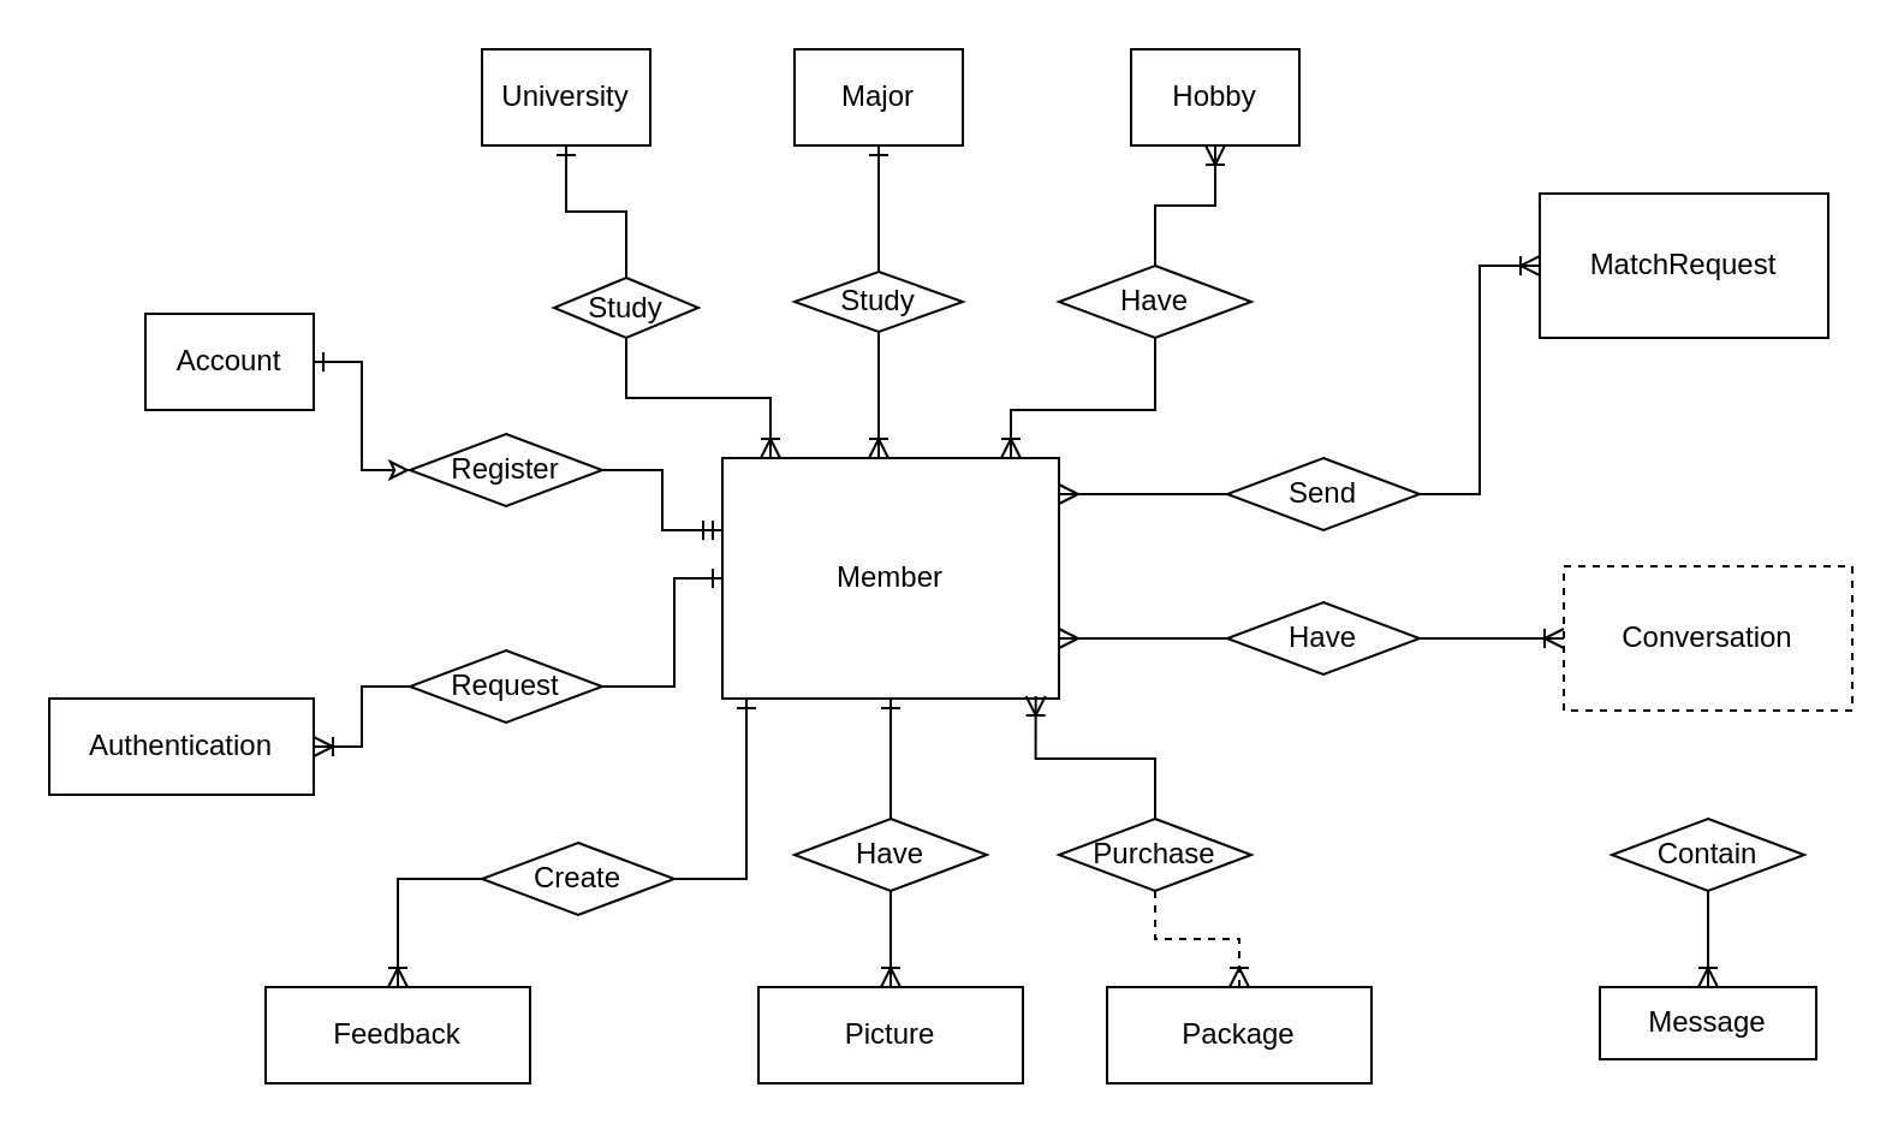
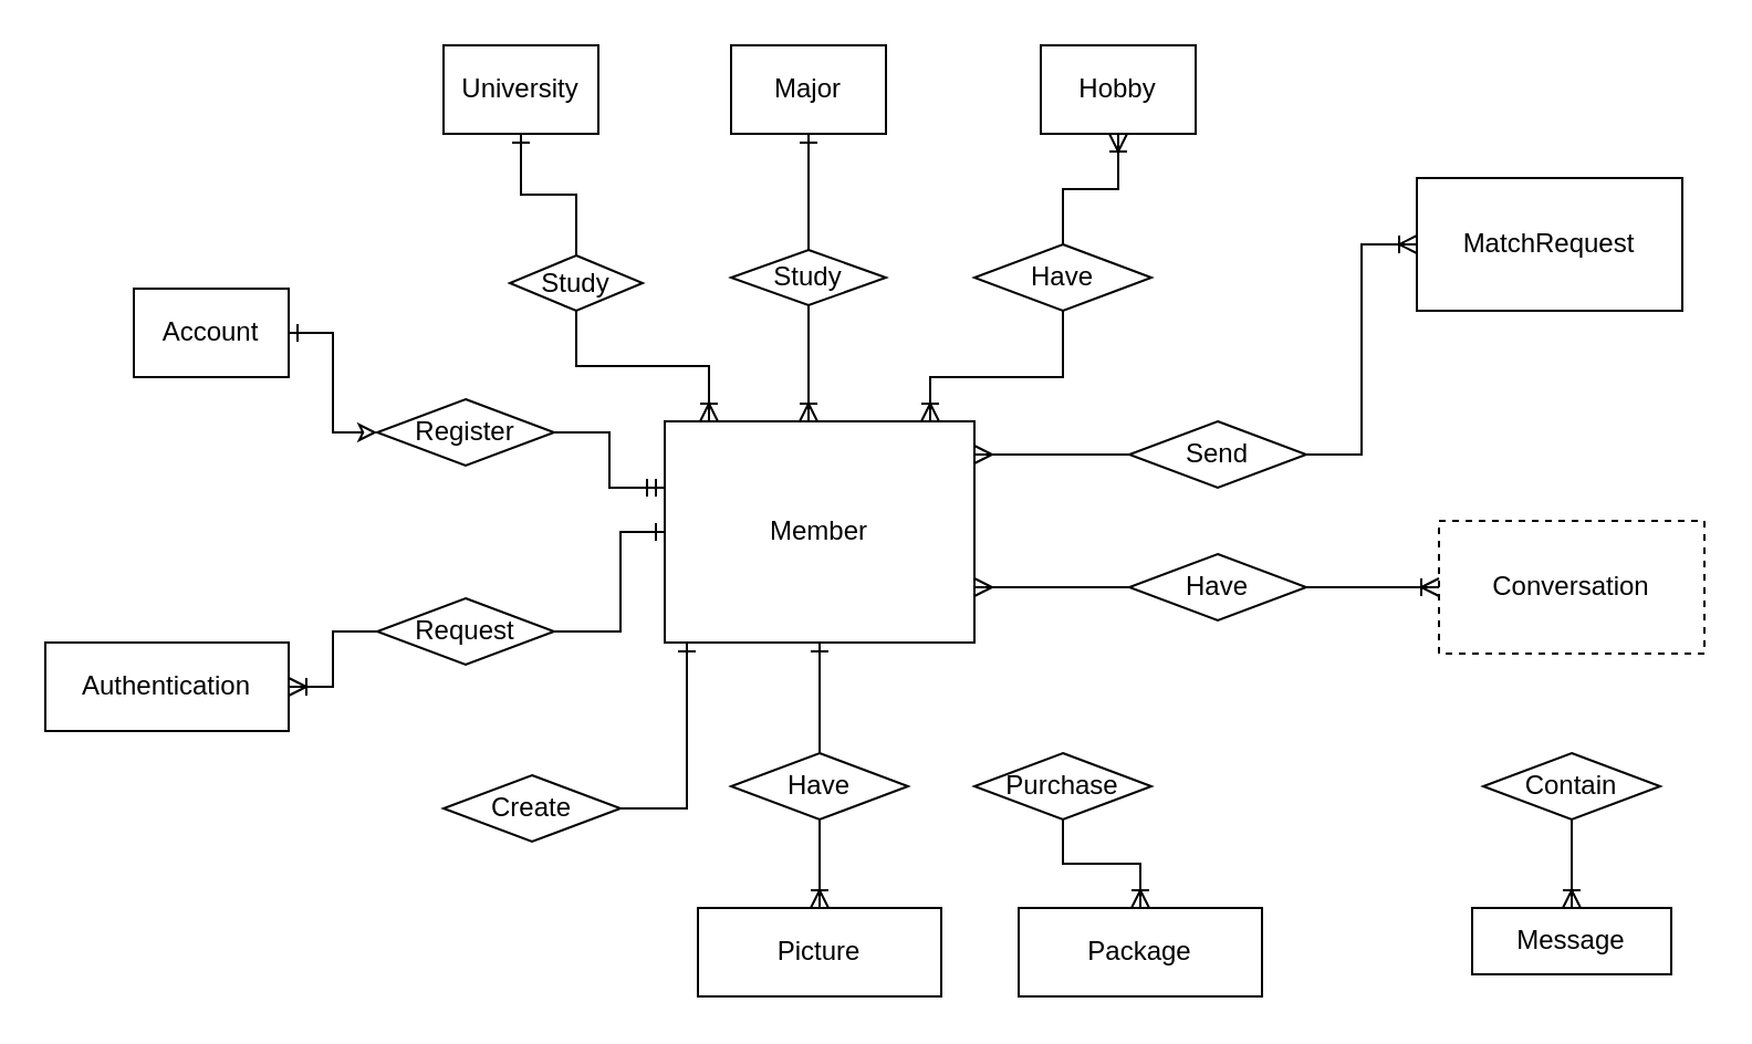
  <mxCell id="0" />
  <mxCell id="1" parent="0" />
  <mxCell id="2" value="University" style="rounded=0;whiteSpace=wrap;html=1;" parent="1" vertex="1"><mxGeometry x="200" y="20" width="70" height="40" as="geometry" /></mxCell>
  <mxCell id="3" value="Major" style="rounded=0;whiteSpace=wrap;html=1;" parent="1" vertex="1"><mxGeometry x="330" y="20" width="70" height="40" as="geometry" /></mxCell>
  <mxCell id="4" value="Member" style="rounded=0;whiteSpace=wrap;html=1;" parent="1" vertex="1"><mxGeometry x="300" y="190" width="140" height="100" as="geometry" /></mxCell>
  <mxCell id="5" value="Package" style="rounded=0;whiteSpace=wrap;html=1;" parent="1" vertex="1"><mxGeometry x="460" y="410" width="110" height="40" as="geometry" /></mxCell>
- <mxCell id="6" value="Feedback" style="rounded=0;whiteSpace=wrap;html=1;" parent="1" vertex="1"><mxGeometry x="110" y="410" width="110" height="40" as="geometry" /></mxCell>
  <mxCell id="7" value="Message" style="rounded=0;whiteSpace=wrap;html=1;" parent="1" vertex="1"><mxGeometry x="665" y="410" width="90" height="30" as="geometry" /></mxCell>
  <mxCell id="8" value="Conversation" style="rounded=0;whiteSpace=wrap;html=1;dashed=1;" parent="1" vertex="1"><mxGeometry x="650" y="235" width="120" height="60" as="geometry" /></mxCell>
  <mxCell id="9" value="MatchRequest" style="rounded=0;whiteSpace=wrap;html=1;" parent="1" vertex="1"><mxGeometry x="640" y="80" width="120" height="60" as="geometry" /></mxCell>
  <mxCell id="10" value="Picture" style="rounded=0;whiteSpace=wrap;html=1;" parent="1" vertex="1"><mxGeometry x="315" y="410" width="110" height="40" as="geometry" /></mxCell>
  <mxCell id="11" value="Hobby" style="rounded=0;whiteSpace=wrap;html=1;" parent="1" vertex="1"><mxGeometry x="470" y="20" width="70" height="40" as="geometry" /></mxCell>
  <mxCell id="12" style="rounded=0;orthogonalLoop=1;jettySize=auto;html=1;exitX=1;exitY=0.5;exitDx=0;exitDy=0;entryX=0;entryY=0.5;entryDx=0;entryDy=0;startArrow=ERone;startFill=0;endArrow=classic;endFill=0;edgeStyle=orthogonalEdgeStyle;" edge="1" parent="1" source="13" target="27"><mxGeometry relative="1" as="geometry" /></mxCell>
  <mxCell id="13" value="Account" style="rounded=0;whiteSpace=wrap;html=1;" parent="1" vertex="1"><mxGeometry x="60" y="130" width="70" height="40" as="geometry" /></mxCell>
  <mxCell id="14" value="Authentication" style="rounded=0;whiteSpace=wrap;html=1;" parent="1" vertex="1"><mxGeometry x="20" y="290" width="110" height="40" as="geometry" /></mxCell>
  <mxCell id="15" value="" style="edgeStyle=orthogonalEdgeStyle;rounded=0;orthogonalLoop=1;jettySize=auto;html=1;endArrow=ERone;endFill=0;" edge="1" parent="1" source="17" target="2"><mxGeometry relative="1" as="geometry" /></mxCell>
  <mxCell id="16" style="edgeStyle=orthogonalEdgeStyle;rounded=0;orthogonalLoop=1;jettySize=auto;html=1;exitX=0.5;exitY=1;exitDx=0;exitDy=0;endArrow=ERoneToMany;endFill=0;" edge="1" parent="1" source="17" target="4"><mxGeometry relative="1" as="geometry"><Array as="points"><mxPoint x="260" y="165" /><mxPoint x="320" y="165" /></Array></mxGeometry></mxCell>
  <mxCell id="17" value="Study" style="rhombus;whiteSpace=wrap;html=1;" parent="1" vertex="1"><mxGeometry x="230" y="115" width="60" height="25" as="geometry" /></mxCell>
  <mxCell id="18" style="edgeStyle=orthogonalEdgeStyle;rounded=0;orthogonalLoop=1;jettySize=auto;html=1;exitX=0.5;exitY=1;exitDx=0;exitDy=0;endArrow=ERoneToMany;endFill=0;" parent="1" source="19" target="4" edge="1"><mxGeometry relative="1" as="geometry"><Array as="points"><mxPoint x="365" y="160" /><mxPoint x="365" y="160" /></Array></mxGeometry></mxCell>
  <mxCell id="19" value="Study" style="rhombus;whiteSpace=wrap;html=1;" parent="1" vertex="1"><mxGeometry x="330" y="112.5" width="70" height="25" as="geometry" /></mxCell>
  <mxCell id="20" style="edgeStyle=orthogonalEdgeStyle;rounded=0;orthogonalLoop=1;jettySize=auto;html=1;exitX=0.5;exitY=0;exitDx=0;exitDy=0;startArrow=none;startFill=0;endArrow=ERoneToMany;endFill=0;" parent="1" source="22" target="11" edge="1"><mxGeometry relative="1" as="geometry" /></mxCell>
  <mxCell id="21" style="rounded=0;orthogonalLoop=1;jettySize=auto;html=1;endArrow=ERoneToMany;endFill=0;edgeStyle=orthogonalEdgeStyle;startArrow=none;startFill=0;exitX=0.5;exitY=1;exitDx=0;exitDy=0;" parent="1" source="22" target="4" edge="1"><mxGeometry relative="1" as="geometry"><mxPoint x="500" y="180" as="sourcePoint" /><mxPoint x="405" y="170" as="targetPoint" /><Array as="points"><mxPoint x="480" y="170" /><mxPoint x="420" y="170" /></Array></mxGeometry></mxCell>
  <mxCell id="22" value="Have" style="rhombus;whiteSpace=wrap;html=1;" parent="1" vertex="1"><mxGeometry x="440" y="110" width="80" height="30" as="geometry" /></mxCell>
  <mxCell id="23" style="edgeStyle=orthogonalEdgeStyle;rounded=0;orthogonalLoop=1;jettySize=auto;html=1;exitX=0.5;exitY=0;exitDx=0;exitDy=0;entryX=0.5;entryY=1;entryDx=0;entryDy=0;endArrow=ERone;endFill=0;" edge="1" parent="1" source="25" target="4"><mxGeometry relative="1" as="geometry" /></mxCell>
  <mxCell id="24" style="edgeStyle=orthogonalEdgeStyle;rounded=0;orthogonalLoop=1;jettySize=auto;html=1;exitX=0.5;exitY=1;exitDx=0;exitDy=0;endArrow=ERoneToMany;endFill=0;" edge="1" parent="1" source="25" target="10"><mxGeometry relative="1" as="geometry" /></mxCell>
  <mxCell id="25" value="Have" style="rhombus;whiteSpace=wrap;html=1;" parent="1" vertex="1"><mxGeometry x="330" y="340" width="80" height="30" as="geometry" /></mxCell>
  <mxCell id="26" style="rounded=0;orthogonalLoop=1;jettySize=auto;html=1;exitX=1;exitY=0.5;exitDx=0;exitDy=0;endArrow=ERmandOne;endFill=0;edgeStyle=orthogonalEdgeStyle;" edge="1" parent="1" source="27" target="4"><mxGeometry relative="1" as="geometry"><Array as="points"><mxPoint x="275" y="195" /><mxPoint x="275" y="220" /></Array></mxGeometry></mxCell>
  <mxCell id="27" value="Register" style="rhombus;whiteSpace=wrap;html=1;" parent="1" vertex="1"><mxGeometry x="170" y="180" width="80" height="30" as="geometry" /></mxCell>
  <mxCell id="28" value="" style="endArrow=ERone;html=1;rounded=0;exitX=0.5;exitY=0;exitDx=0;exitDy=0;endFill=0;startArrow=none;startFill=0;edgeStyle=orthogonalEdgeStyle;" parent="1" source="19" target="3" edge="1"><mxGeometry width="50" height="50" relative="1" as="geometry"><mxPoint x="350" y="270" as="sourcePoint" /><mxPoint x="400" y="220" as="targetPoint" /></mxGeometry></mxCell>
- <mxCell id="29" style="edgeStyle=orthogonalEdgeStyle;rounded=0;orthogonalLoop=1;jettySize=auto;html=1;exitX=0;exitY=0.5;exitDx=0;exitDy=0;endArrow=ERoneToMany;endFill=0;" edge="1" parent="1" source="30" target="6"><mxGeometry relative="1" as="geometry" /></mxCell>
  <mxCell id="30" value="Create" style="rhombus;whiteSpace=wrap;html=1;" vertex="1" parent="1"><mxGeometry x="200" y="350" width="80" height="30" as="geometry" /></mxCell>
  <mxCell id="31" style="edgeStyle=orthogonalEdgeStyle;rounded=0;orthogonalLoop=1;jettySize=auto;html=1;exitX=1;exitY=0.5;exitDx=0;exitDy=0;endArrow=ERone;endFill=0;" edge="1" parent="1" source="33" target="4"><mxGeometry relative="1" as="geometry"><Array as="points"><mxPoint x="280" y="285" /><mxPoint x="280" y="240" /></Array></mxGeometry></mxCell>
  <mxCell id="32" style="edgeStyle=orthogonalEdgeStyle;rounded=0;orthogonalLoop=1;jettySize=auto;html=1;exitX=0;exitY=0.5;exitDx=0;exitDy=0;endArrow=ERoneToMany;endFill=0;" edge="1" parent="1" source="33" target="14"><mxGeometry relative="1" as="geometry" /></mxCell>
  <mxCell id="33" value="Request" style="rhombus;whiteSpace=wrap;html=1;" vertex="1" parent="1"><mxGeometry x="170" y="270" width="80" height="30" as="geometry" /></mxCell>
  <mxCell id="34" style="edgeStyle=orthogonalEdgeStyle;rounded=0;orthogonalLoop=1;jettySize=auto;html=1;exitX=1;exitY=0.5;exitDx=0;exitDy=0;endArrow=ERone;endFill=0;" edge="1" parent="1" source="30" target="4"><mxGeometry relative="1" as="geometry"><Array as="points"><mxPoint x="310" y="365" /></Array></mxGeometry></mxCell>
- <mxCell id="35" style="edgeStyle=orthogonalEdgeStyle;rounded=0;orthogonalLoop=1;jettySize=auto;html=1;exitX=0.5;exitY=1;exitDx=0;exitDy=0;endArrow=ERoneToMany;endFill=0;dashed=1;" edge="1" parent="1" source="36" target="5"><mxGeometry relative="1" as="geometry" /></mxCell>
+ <mxCell id="35" style="edgeStyle=orthogonalEdgeStyle;rounded=0;orthogonalLoop=1;jettySize=auto;html=1;exitX=0.5;exitY=1;exitDx=0;exitDy=0;endArrow=ERoneToMany;endFill=0;" edge="1" parent="1" source="36" target="5"><mxGeometry relative="1" as="geometry" /></mxCell>
  <mxCell id="36" value="Purchase" style="rhombus;whiteSpace=wrap;html=1;" vertex="1" parent="1"><mxGeometry x="440" y="340" width="80" height="30" as="geometry" /></mxCell>
- <mxCell id="37" style="edgeStyle=orthogonalEdgeStyle;rounded=0;orthogonalLoop=1;jettySize=auto;html=1;exitX=0.5;exitY=0;exitDx=0;exitDy=0;entryX=0.931;entryY=0.99;entryDx=0;entryDy=0;entryPerimeter=0;endArrow=ERoneToMany;endFill=0;" edge="1" parent="1" source="36" target="4"><mxGeometry relative="1" as="geometry" /></mxCell>
  <mxCell id="38" style="edgeStyle=orthogonalEdgeStyle;rounded=0;orthogonalLoop=1;jettySize=auto;html=1;exitX=1;exitY=0.5;exitDx=0;exitDy=0;entryX=0;entryY=0.5;entryDx=0;entryDy=0;endArrow=ERoneToMany;endFill=0;" edge="1" parent="1" source="39" target="9"><mxGeometry relative="1" as="geometry" /></mxCell>
  <mxCell id="39" value="Send" style="rhombus;whiteSpace=wrap;html=1;" vertex="1" parent="1"><mxGeometry x="510" y="190" width="80" height="30" as="geometry" /></mxCell>
  <mxCell id="40" style="edgeStyle=orthogonalEdgeStyle;rounded=0;orthogonalLoop=1;jettySize=auto;html=1;exitX=0;exitY=0.5;exitDx=0;exitDy=0;endArrow=ERmany;endFill=0;" edge="1" parent="1" source="39" target="4"><mxGeometry relative="1" as="geometry"><Array as="points"><mxPoint x="450" y="205" /><mxPoint x="450" y="205" /></Array></mxGeometry></mxCell>
  <mxCell id="41" style="edgeStyle=orthogonalEdgeStyle;rounded=0;orthogonalLoop=1;jettySize=auto;html=1;exitX=0;exitY=0.5;exitDx=0;exitDy=0;endArrow=ERmany;endFill=0;" edge="1" parent="1" source="43" target="4"><mxGeometry relative="1" as="geometry"><Array as="points"><mxPoint x="480" y="265" /><mxPoint x="480" y="265" /></Array></mxGeometry></mxCell>
  <mxCell id="42" style="edgeStyle=orthogonalEdgeStyle;rounded=0;orthogonalLoop=1;jettySize=auto;html=1;exitX=1;exitY=0.5;exitDx=0;exitDy=0;endArrow=ERoneToMany;endFill=0;" edge="1" parent="1" source="43" target="8"><mxGeometry relative="1" as="geometry" /></mxCell>
  <mxCell id="43" value="Have" style="rhombus;whiteSpace=wrap;html=1;" vertex="1" parent="1"><mxGeometry x="510" y="250" width="80" height="30" as="geometry" /></mxCell>
  <mxCell id="44" style="edgeStyle=orthogonalEdgeStyle;rounded=0;orthogonalLoop=1;jettySize=auto;html=1;exitX=0.5;exitY=1;exitDx=0;exitDy=0;endArrow=ERoneToMany;endFill=0;" edge="1" parent="1" source="45" target="7"><mxGeometry relative="1" as="geometry" /></mxCell>
  <mxCell id="45" value="Contain" style="rhombus;whiteSpace=wrap;html=1;" vertex="1" parent="1"><mxGeometry x="670" y="340" width="80" height="30" as="geometry" /></mxCell>
